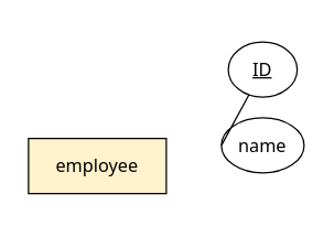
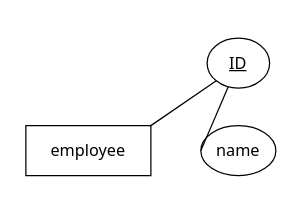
  <mxCell id="0" />
  <mxCell id="1" parent="0" />
  <mxCell id="2" value="" style="rounded=0;whiteSpace=wrap;html=1;fontFamily=Noto Sans;fontSource=https%3A%2F%2Ffonts.googleapis.com%2Fcss%3Ffamily%3DNoto%2BSans;strokeColor=none;fillColor=none;" vertex="1" parent="1"><mxGeometry x="55" y="130" width="30" height="20" as="geometry" /></mxCell>
  <mxCell id="3" value="" style="rounded=0;whiteSpace=wrap;html=1;fontFamily=Noto Sans;fontSource=https%3A%2F%2Ffonts.googleapis.com%2Fcss%3Ffamily%3DNoto%2BSans;strokeColor=none;fillColor=none;" vertex="1" parent="1"><mxGeometry x="175" y="20" width="30" height="20" as="geometry" /></mxCell>
- <mxCell id="4" value="employee" style="whiteSpace=wrap;html=1;align=center;fontSize=13;fontFamily=Noto Sans;fontSource=https%3A%2F%2Ffonts.googleapis.com%2Fcss%3Ffamily%3DNoto%2BSans;fillColor=#fff2cc;" parent="1" vertex="1"><mxGeometry x="20" y="100" width="100" height="40" as="geometry" /></mxCell>
- <mxCell id="5" value="name" style="ellipse;whiteSpace=wrap;html=1;align=center;fontSize=13;fontFamily=Noto Sans;fontSource=https%3A%2F%2Ffonts.googleapis.com%2Fcss%3Ffamily%3DNoto%2BSans;" parent="1" vertex="1"><mxGeometry x="160" y="85" width="60" height="40" as="geometry" /></mxCell>
+ <mxCell id="4" value="employee" style="whiteSpace=wrap;html=1;align=center;fontSize=13;fontFamily=Noto Sans;fontSource=https%3A%2F%2Ffonts.googleapis.com%2Fcss%3Ffamily%3DNoto%2BSans;" parent="1" vertex="1"><mxGeometry x="20" y="100" width="100" height="40" as="geometry" /></mxCell>
+ <mxCell id="5" value="name" style="ellipse;whiteSpace=wrap;html=1;align=center;fontSize=13;fontFamily=Noto Sans;fontSource=https%3A%2F%2Ffonts.googleapis.com%2Fcss%3Ffamily%3DNoto%2BSans;" parent="1" vertex="1"><mxGeometry x="160" y="100" width="60" height="40" as="geometry" /></mxCell>
  <mxCell id="6" value="" style="endArrow=none;html=1;rounded=0;exitX=0;exitY=0.5;exitDx=0;exitDy=0;fontSize=13;fontFamily=Noto Sans;fontSource=https%3A%2F%2Ffonts.googleapis.com%2Fcss%3Ffamily%3DNoto%2BSans;" parent="1" source="5" target="7" edge="1"><mxGeometry relative="1" as="geometry"><mxPoint x="-20" y="76" as="sourcePoint" /><mxPoint x="-16.111" y="146" as="targetPoint" /></mxGeometry></mxCell>
  <mxCell id="7" value="ID" style="ellipse;whiteSpace=wrap;html=1;align=center;fontStyle=4;fontSize=13;fontFamily=Noto Sans;fontSource=https%3A%2F%2Ffonts.googleapis.com%2Fcss%3Ffamily%3DNoto%2BSans;" parent="1" vertex="1"><mxGeometry x="165" y="30" width="50" height="40" as="geometry" /></mxCell>
+ <mxCell id="8" value="" style="endArrow=none;html=1;rounded=0;exitX=0;exitY=1;exitDx=0;exitDy=0;fontSize=13;fontFamily=Noto Sans;fontSource=https%3A%2F%2Ffonts.googleapis.com%2Fcss%3Ffamily%3DNoto%2BSans;entryX=1;entryY=0;entryDx=0;entryDy=0;" parent="1" source="7" target="4" edge="1"><mxGeometry relative="1" as="geometry"><mxPoint x="280" y="260" as="sourcePoint" /><mxPoint x="180" y="140" as="targetPoint" /></mxGeometry></mxCell>
